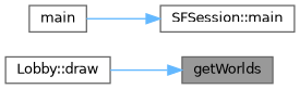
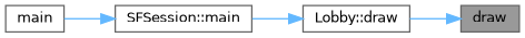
  digraph {
    rankdir=RL
    node [color=grey40 fillcolor=white fontname=Helvetica fontsize=10 shape=box style=filled]
    edge [color=steelblue1 dir=back fontname=Helvetica fontsize=10 labelfontname=Helvetica labelfontsize=10 style=solid]
-   n1 [color=gray40 fillcolor=grey60 fontcolor=black height=0.2 label=getWorlds width=0.4]
+   n1 [color=gray40 fillcolor=grey60 fontcolor=black height=0.2 label=draw width=0.4]
    n2 [height=0.2 label="Lobby::draw" width=0.4]
    n3 [height=0.2 label="SFSession::main" width=0.4]
    n4 [height=0.2 label=main width=0.4]
    n1 -> n2
+   n2 -> n3
    n3 -> n4
  }
